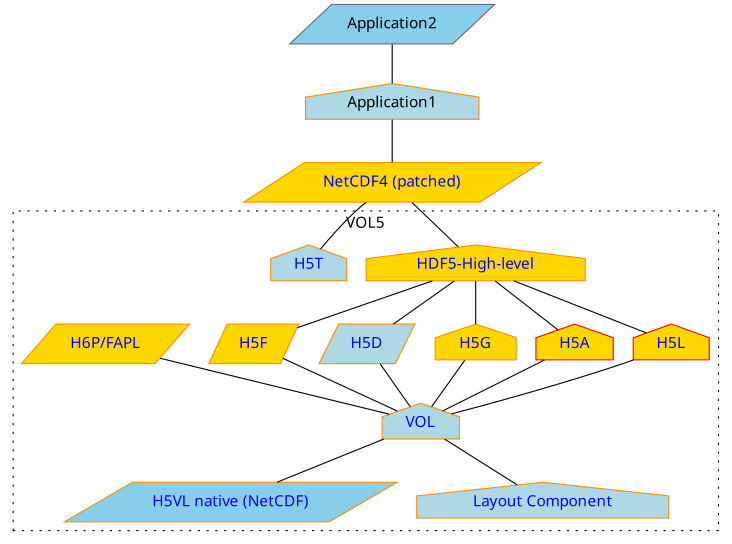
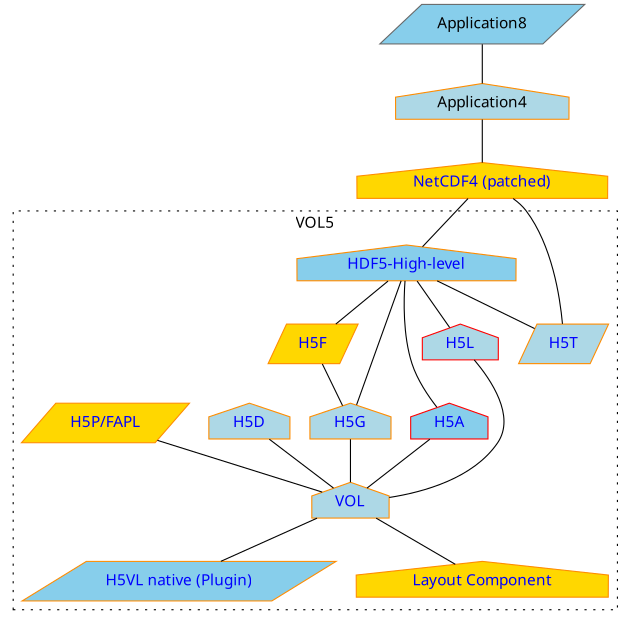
  graph {
    fontname="sans serif"
    node [color=darkorange fillcolor=lightblue fontcolor=blue fontname="sans serif" shape=house style=filled]
    edge [fontname="sans serif"]
-   "NetCDF4 (patched)" [fillcolor=gold shape=parallelogram]
-   "HDF5-High-level" [fillcolor=gold]
+   "NetCDF4 (patched)" [fillcolor=gold]
+   "HDF5-High-level" [fillcolor=skyblue]
    H5F [fillcolor=gold shape=parallelogram]
-   H5D [shape=parallelogram]
-   H5G [fillcolor=gold]
-   H5A [color=red fillcolor=gold]
-   H5L [color=red fillcolor=gold]
-   H5T
+   H5D
+   H5G
+   H5A [color=red fillcolor=skyblue]
+   H5L [color=red]
+   H5T [shape=parallelogram]
    VOL
-   "H5VL native (Plugin)" [fillcolor=skyblue shape=parallelogram label="H5VL native (NetCDF)"]
-   "Layout Component"
-   "H5P/FAPL" [fillcolor=gold shape=parallelogram label="H6P/FAPL"]
-   Application1 [fontcolor=""]
-   Application2 [color=gray40 fillcolor=skyblue shape=parallelogram fontcolor=""]
+   "H5VL native (Plugin)" [fillcolor=skyblue shape=parallelogram]
+   "Layout Component" [fillcolor=gold]
+   "H5P/FAPL" [fillcolor=gold shape=parallelogram]
+   Application1 [label=Application4 fontcolor=""]
+   Application2 [color=gray40 fillcolor=skyblue shape=parallelogram label=Application8 fontcolor=""]
    subgraph sub_1 {
      "NetCDF4 (patched)"
    }
    subgraph cluster_2 {
      label=VOL5
      style=dotted
      "HDF5-High-level"
      H5F
      H5D
      H5G
      H5A
      H5L
      H5T
      VOL
      "H5VL native (Plugin)"
      "Layout Component"
      "H5P/FAPL"
    }
    "NetCDF4 (patched)" -- "HDF5-High-level"
    "NetCDF4 (patched)" -- H5T
    "HDF5-High-level" -- H5F
-   "HDF5-High-level" -- H5D
+   "HDF5-High-level" -- H5T
    "HDF5-High-level" -- H5G
    "HDF5-High-level" -- H5A
    "HDF5-High-level" -- H5L
-   H5F -- VOL
+   H5F -- H5G
    H5D -- VOL
    H5G -- VOL
    H5A -- VOL
    H5L -- VOL
    VOL -- "H5VL native (Plugin)"
    VOL -- "Layout Component"
    "H5P/FAPL" -- VOL
    Application1 -- "NetCDF4 (patched)"
    Application2 -- Application1
  }
